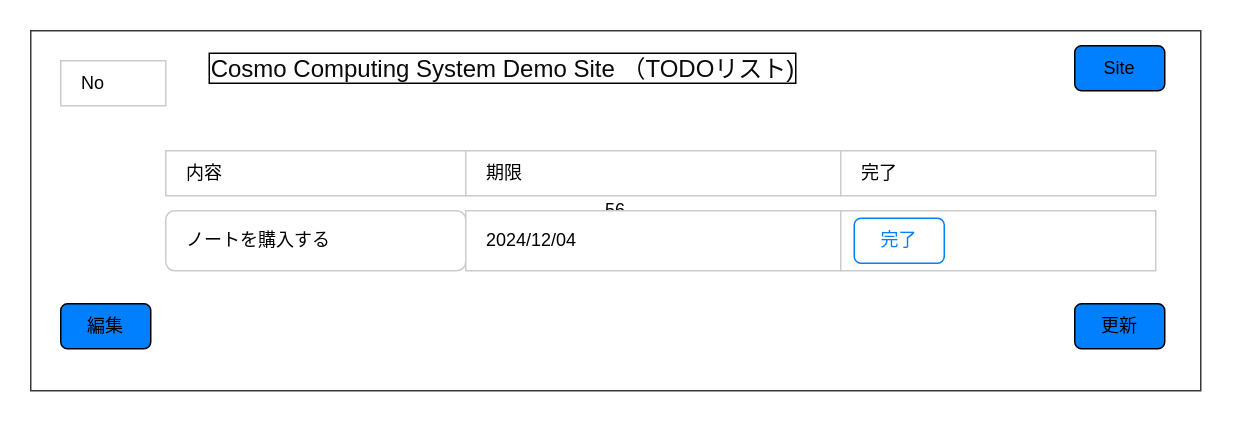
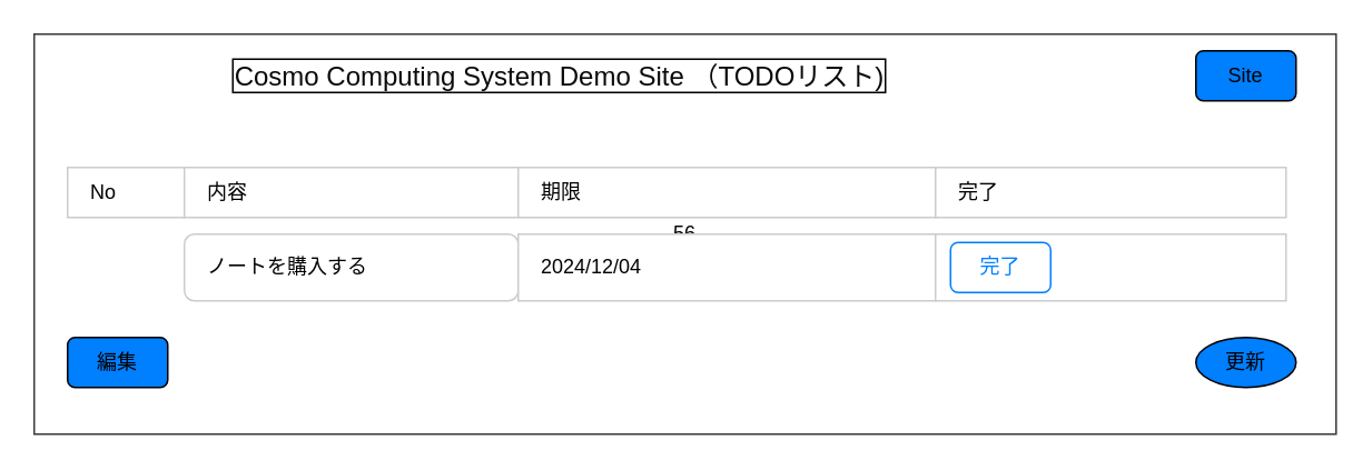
  <mxCell id="0" />
  <mxCell id="1" parent="0" />
  <mxCell id="2" value="56" style="rounded=0;whiteSpace=wrap;html=1;fillColor=#FFFFFF;strokeColor=#36393d;" parent="1" vertex="1"><mxGeometry x="20" y="20" width="780" height="240" as="geometry" /></mxCell>
- <mxCell id="3" value="　No" style="rounded=0;whiteSpace=wrap;html=1;align=left;strokeColor=#CCCCCC;fillColor=#FFFFFF;fontColor=#000000;" parent="1" vertex="1"><mxGeometry x="40" y="40" width="70" height="30" as="geometry" /></mxCell>
+ <mxCell id="3" value="　No" style="rounded=0;whiteSpace=wrap;html=1;align=left;strokeColor=#CCCCCC;fillColor=#FFFFFF;fontColor=#000000;" parent="1" vertex="1"><mxGeometry x="40" y="100" width="70" height="30" as="geometry" /></mxCell>
  <mxCell id="4" value="Site" style="rounded=1;whiteSpace=wrap;html=1;fillColor=#007FFF;" parent="1" vertex="1"><mxGeometry x="716" y="30" width="60" height="30" as="geometry" /></mxCell>
  <mxCell id="5" value="　内容" style="rounded=0;whiteSpace=wrap;html=1;align=left;strokeColor=#CCCCCC;fontColor=#000000;fillColor=#FFFFFF;" parent="1" vertex="1"><mxGeometry x="110" y="100" width="200" height="30" as="geometry" /></mxCell>
  <mxCell id="6" value="　期限" style="rounded=0;whiteSpace=wrap;html=1;align=left;fillColor=#FFFFFF;fontColor=#000000;strokeColor=#CCCCCC;" parent="1" vertex="1"><mxGeometry x="310" y="100" width="250" height="30" as="geometry" /></mxCell>
  <mxCell id="7" value="　完了" style="rounded=0;whiteSpace=wrap;html=1;align=left;fillColor=#FFFFFF;fontColor=#000000;strokeColor=#CCCCCC;" parent="1" vertex="1"><mxGeometry x="560" y="100" width="210" height="30" as="geometry" /></mxCell>
  <mxCell id="8" value="　ノートを購入する" style="whiteSpace=wrap;html=1;align=left;fillColor=#FFFFFF;fontColor=#000000;strokeColor=#CCCCCC;rounded=1;" parent="1" vertex="1"><mxGeometry x="110" y="140" width="200" height="40" as="geometry" /></mxCell>
  <mxCell id="9" value="　2024/12/04" style="rounded=0;whiteSpace=wrap;html=1;align=left;fillColor=#FFFFFF;fontColor=#000000;strokeColor=#CCCCCC;" parent="1" vertex="1"><mxGeometry x="310" y="140" width="250" height="40" as="geometry" /></mxCell>
  <mxCell id="10" value="" style="rounded=0;whiteSpace=wrap;html=1;align=left;fillColor=#FFFFFF;fontColor=#000000;strokeColor=#CCCCCC;" parent="1" vertex="1"><mxGeometry x="560" y="140" width="210" height="40" as="geometry" /></mxCell>
  <mxCell id="11" value="完了" style="rounded=1;whiteSpace=wrap;html=1;strokeColor=#007FFF;fillColor=#FFFFFF;fontColor=#007FFF;" parent="1" vertex="1"><mxGeometry x="569" y="145" width="60" height="30" as="geometry" /></mxCell>
  <mxCell id="12" value="編集" style="rounded=1;whiteSpace=wrap;html=1;fillColor=#007FFF;" parent="1" vertex="1"><mxGeometry x="40" y="202" width="60" height="30" as="geometry" /></mxCell>
- <mxCell id="13" value="更新" style="rounded=1;whiteSpace=wrap;html=1;fillColor=#007FFF;" parent="1" vertex="1"><mxGeometry x="716" y="202" width="60" height="30" as="geometry" /></mxCell>
+ <mxCell id="13" value="更新" style="ellipse;whiteSpace=wrap;html=1;fillColor=#007FFF;" parent="1" vertex="1"><mxGeometry x="716" y="202" width="60" height="30" as="geometry" /></mxCell>
  <mxCell id="14" value="Cosmo Computing System Demo Site （TODOリスト)" style="text;html=1;strokeColor=none;fillColor=none;align=center;verticalAlign=middle;whiteSpace=wrap;rounded=0;fontSize=16;labelBorderColor=default;fontColor=#0a0a0a;strokeWidth=0;" parent="1" vertex="1"><mxGeometry x="120" y="30" width="430" height="30" as="geometry" /></mxCell>
